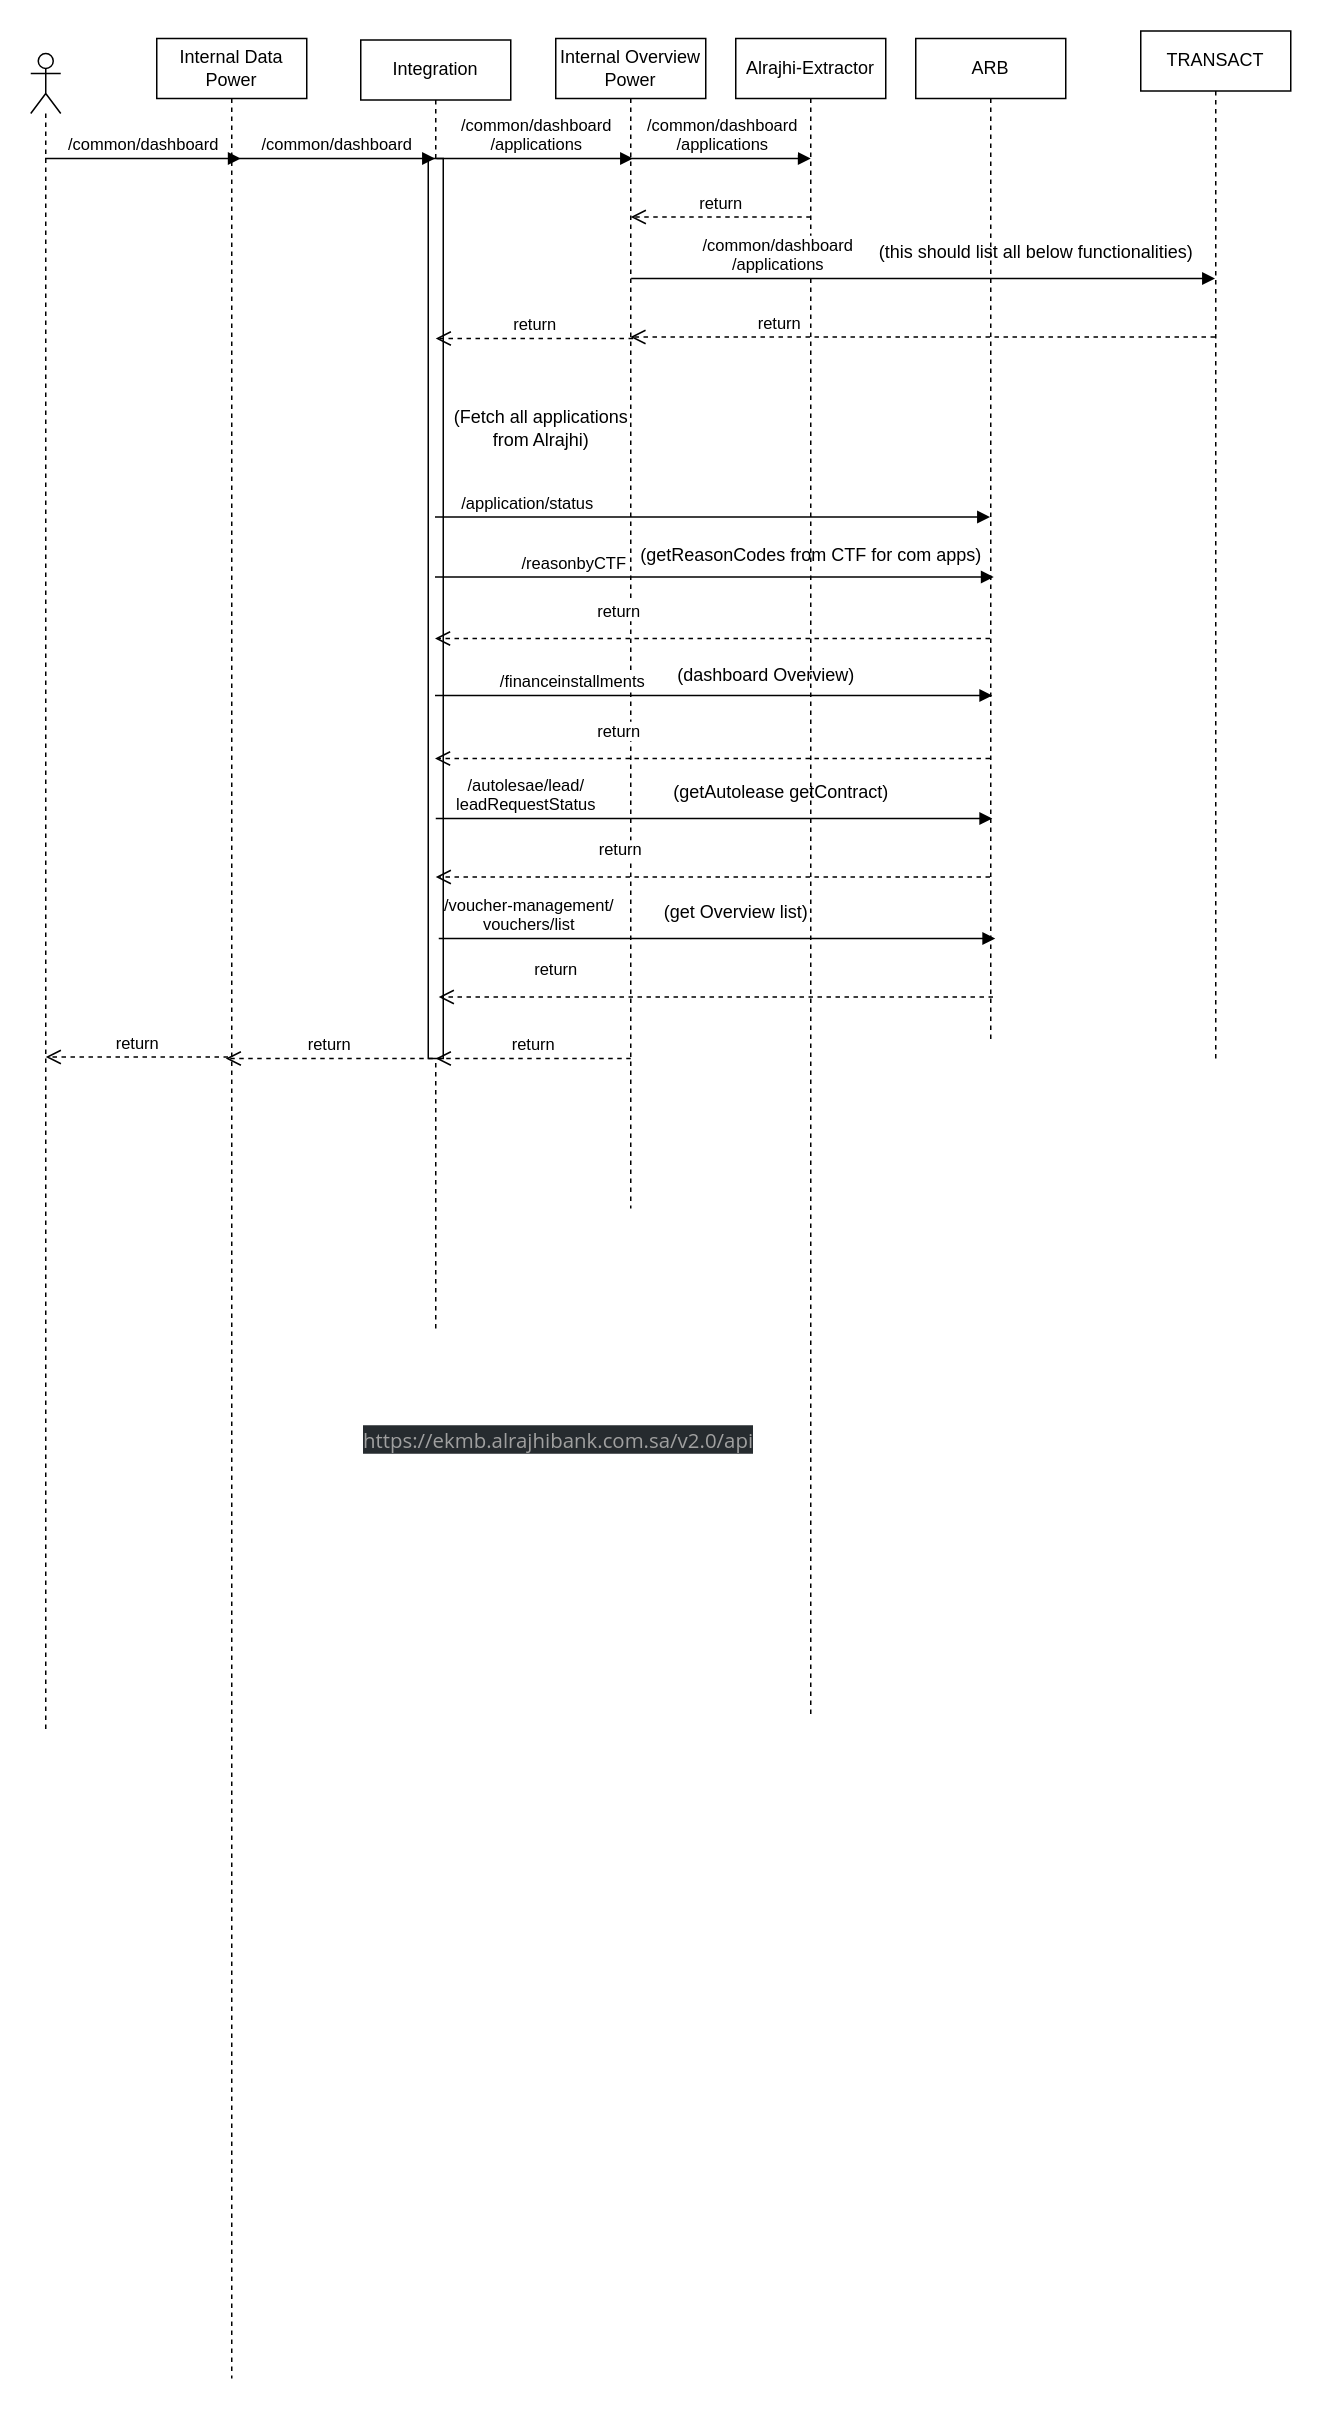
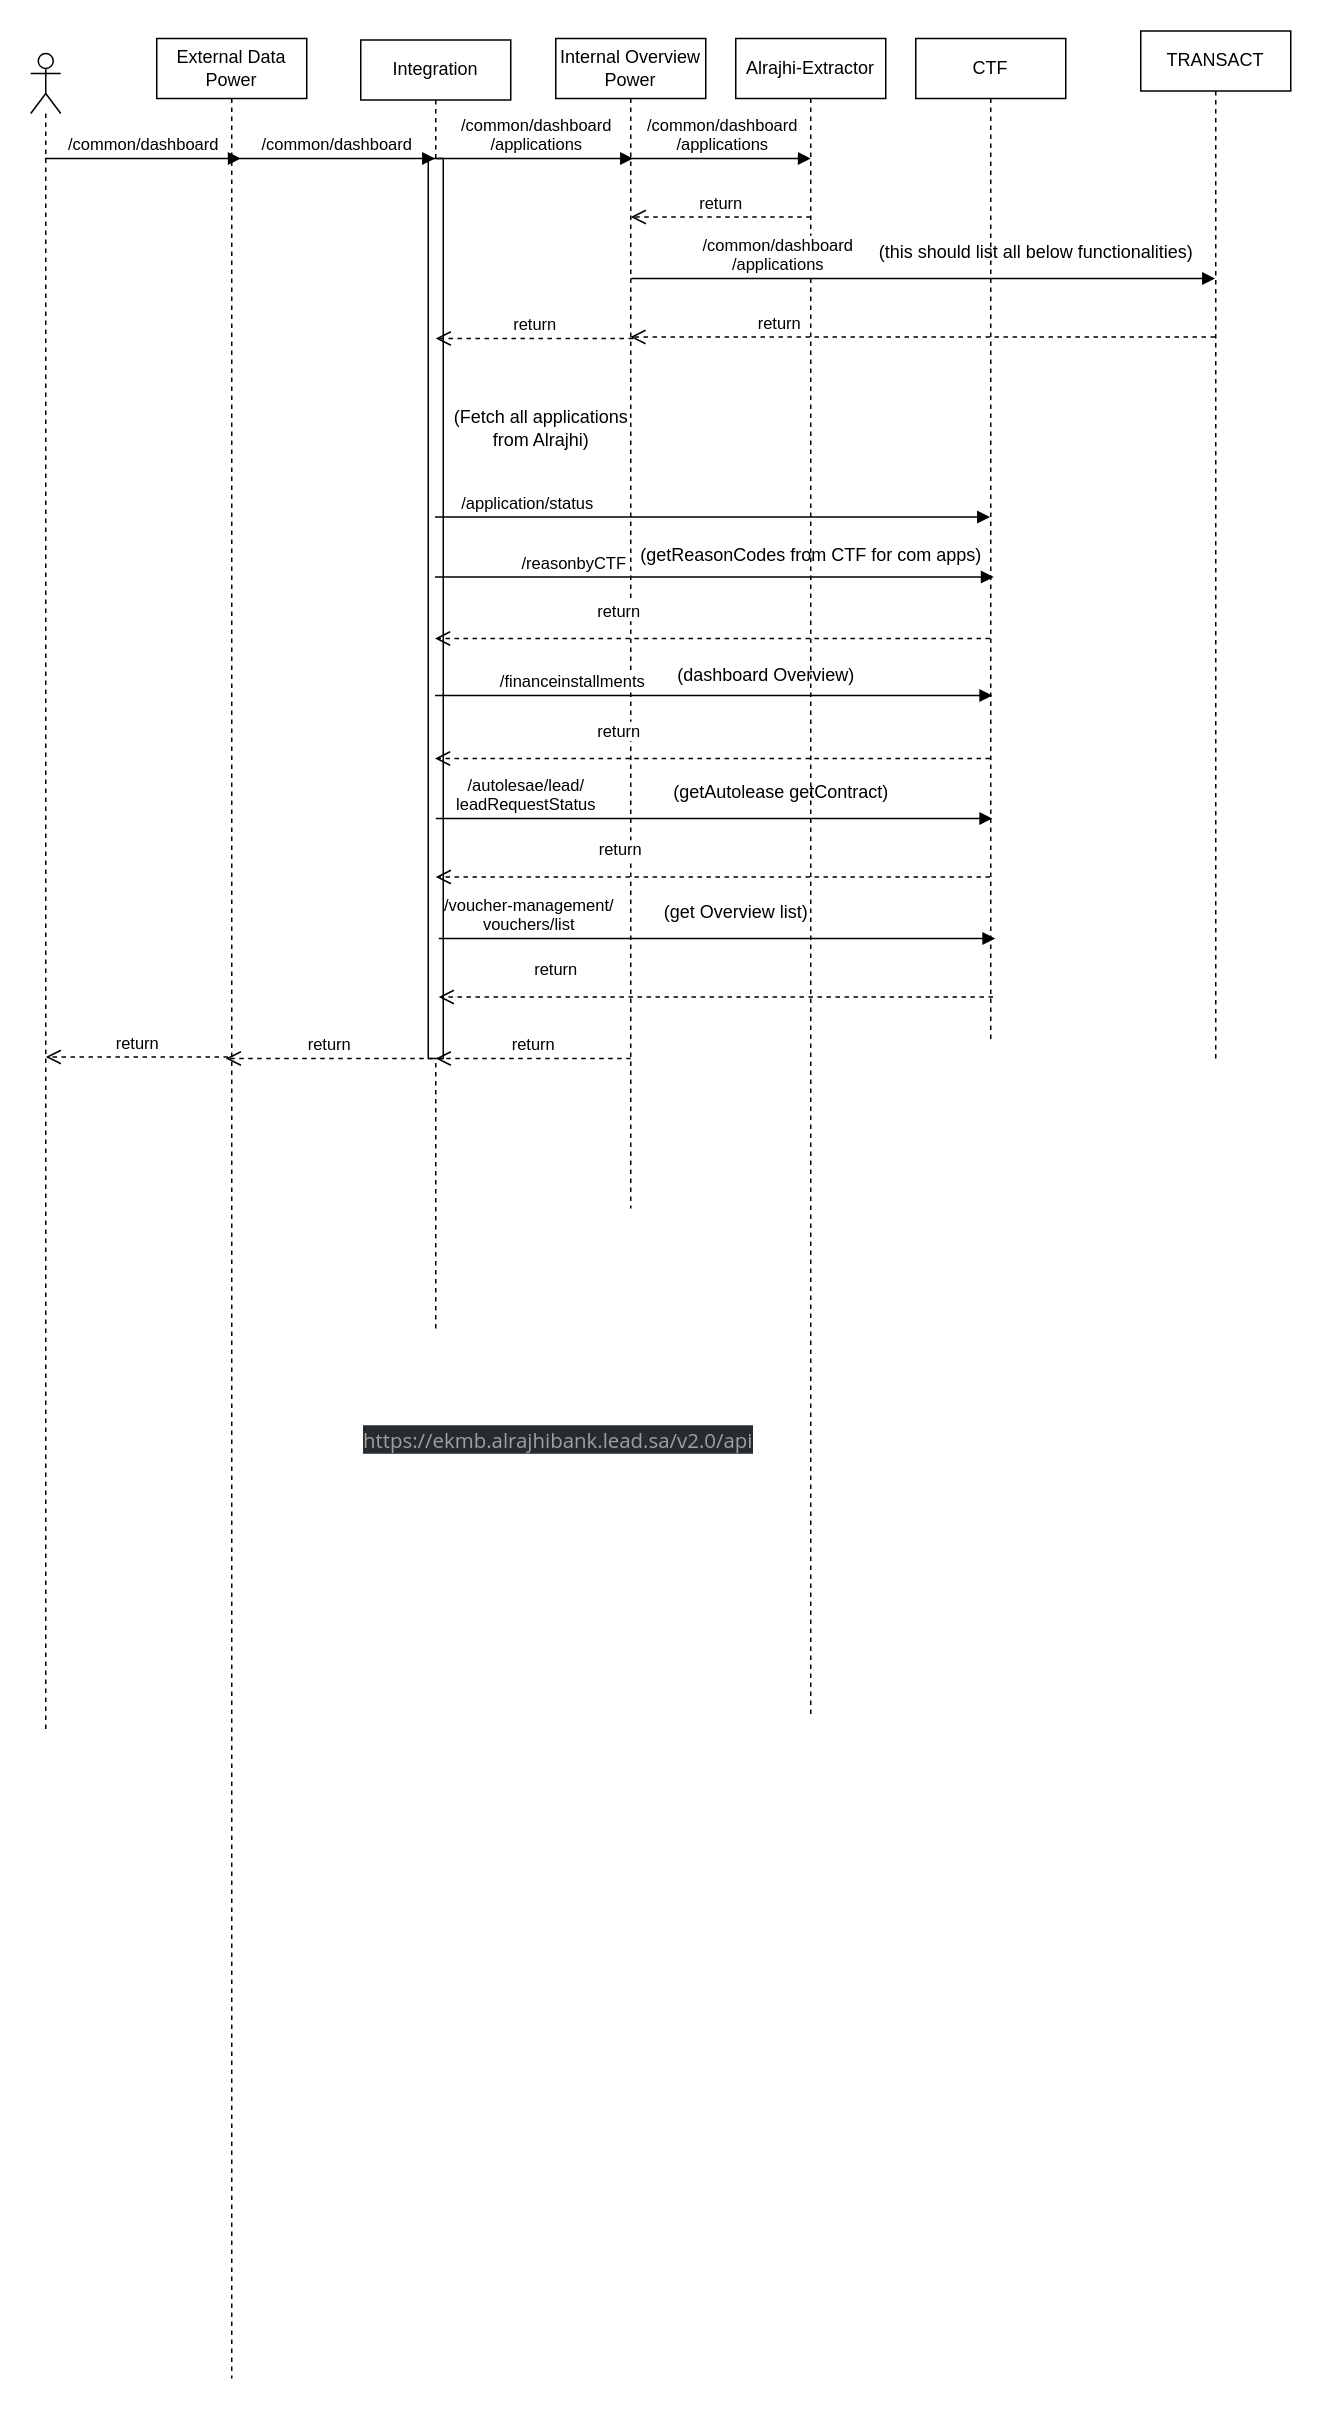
  <mxCell id="0" />
  <mxCell id="1" parent="0" />
  <mxCell id="2" value="" style="shape=umlLifeline;perimeter=lifelinePerimeter;whiteSpace=wrap;html=1;container=1;dropTarget=0;collapsible=0;recursiveResize=0;outlineConnect=0;portConstraint=eastwest;newEdgeStyle={&quot;curved&quot;:0,&quot;rounded&quot;:0};participant=umlActor;" parent="1" vertex="1"><mxGeometry x="20" y="35" width="20" height="1120" as="geometry" /></mxCell>
- <mxCell id="3" value="Internal Data Power" style="shape=umlLifeline;perimeter=lifelinePerimeter;whiteSpace=wrap;html=1;container=1;dropTarget=0;collapsible=0;recursiveResize=0;outlineConnect=0;portConstraint=eastwest;newEdgeStyle={&quot;curved&quot;:0,&quot;rounded&quot;:0};" parent="1" vertex="1"><mxGeometry x="104" y="25" width="100" height="1560" as="geometry" /></mxCell>
+ <mxCell id="3" value="External Data Power" style="shape=umlLifeline;perimeter=lifelinePerimeter;whiteSpace=wrap;html=1;container=1;dropTarget=0;collapsible=0;recursiveResize=0;outlineConnect=0;portConstraint=eastwest;newEdgeStyle={&quot;curved&quot;:0,&quot;rounded&quot;:0};" parent="1" vertex="1"><mxGeometry x="104" y="25" width="100" height="1560" as="geometry" /></mxCell>
  <mxCell id="4" value="/common/dashboard" style="html=1;verticalAlign=bottom;endArrow=block;curved=0;rounded=0;" parent="3" edge="1"><mxGeometry relative="1" as="geometry"><mxPoint x="-74.5" y="80" as="sourcePoint" /><mxPoint x="56" y="80" as="targetPoint" /></mxGeometry></mxCell>
  <mxCell id="5" value="Integration" style="shape=umlLifeline;perimeter=lifelinePerimeter;whiteSpace=wrap;html=1;container=1;dropTarget=0;collapsible=0;recursiveResize=0;outlineConnect=0;portConstraint=eastwest;newEdgeStyle={&quot;curved&quot;:0,&quot;rounded&quot;:0};" parent="1" vertex="1"><mxGeometry x="240" y="26" width="100" height="859" as="geometry" /></mxCell>
  <mxCell id="6" value="" style="html=1;points=[[0,0,0,0,5],[0,1,0,0,-5],[1,0,0,0,5],[1,1,0,0,-5]];perimeter=orthogonalPerimeter;outlineConnect=0;targetShapes=umlLifeline;portConstraint=eastwest;newEdgeStyle={&quot;curved&quot;:0,&quot;rounded&quot;:0};" parent="5" vertex="1"><mxGeometry x="45" y="79" width="10" height="600" as="geometry" /></mxCell>
  <mxCell id="7" value="return" style="html=1;verticalAlign=bottom;endArrow=open;dashed=1;endSize=8;curved=0;rounded=0;" parent="1" edge="1"><mxGeometry relative="1" as="geometry"><mxPoint x="30" y="704" as="targetPoint" /><mxPoint x="151.5" y="704" as="sourcePoint" /></mxGeometry></mxCell>
  <mxCell id="8" value="/common/dashboard" style="html=1;verticalAlign=bottom;endArrow=block;curved=0;rounded=0;" parent="1" target="5" edge="1"><mxGeometry relative="1" as="geometry"><mxPoint x="159" y="105" as="sourcePoint" /><mxPoint x="280" y="105" as="targetPoint" /></mxGeometry></mxCell>
  <mxCell id="9" value="return" style="html=1;verticalAlign=bottom;endArrow=open;dashed=1;endSize=8;curved=0;rounded=0;" parent="1" edge="1"><mxGeometry relative="1" as="geometry"><mxPoint x="150" y="705" as="targetPoint" /><mxPoint x="288" y="705" as="sourcePoint" /></mxGeometry></mxCell>
  <mxCell id="10" value="Internal Overview Power" style="shape=umlLifeline;perimeter=lifelinePerimeter;whiteSpace=wrap;html=1;container=1;dropTarget=0;collapsible=0;recursiveResize=0;outlineConnect=0;portConstraint=eastwest;newEdgeStyle={&quot;curved&quot;:0,&quot;rounded&quot;:0};" parent="1" vertex="1"><mxGeometry x="370" y="25" width="100" height="780" as="geometry" /></mxCell>
  <mxCell id="11" value="/common/dashboard&lt;div&gt;/applications&lt;/div&gt;" style="html=1;verticalAlign=bottom;endArrow=block;curved=0;rounded=0;" parent="1" edge="1"><mxGeometry relative="1" as="geometry"><mxPoint x="290.5" y="105" as="sourcePoint" /><mxPoint x="421.5" y="105" as="targetPoint" /></mxGeometry></mxCell>
  <mxCell id="12" value="return" style="html=1;verticalAlign=bottom;endArrow=open;dashed=1;endSize=8;curved=0;rounded=0;" parent="1" edge="1"><mxGeometry relative="1" as="geometry"><mxPoint x="290" y="225" as="targetPoint" /><mxPoint x="421.5" y="225" as="sourcePoint" /></mxGeometry></mxCell>
  <mxCell id="13" value="Alrajhi-Extractor" style="shape=umlLifeline;perimeter=lifelinePerimeter;whiteSpace=wrap;html=1;container=1;dropTarget=0;collapsible=0;recursiveResize=0;outlineConnect=0;portConstraint=eastwest;newEdgeStyle={&quot;curved&quot;:0,&quot;rounded&quot;:0};" parent="1" vertex="1"><mxGeometry x="490" y="25" width="100" height="1120" as="geometry" /></mxCell>
  <mxCell id="14" value="/common/dashboard&lt;div&gt;/applications&lt;/div&gt;" style="html=1;verticalAlign=bottom;endArrow=block;curved=0;rounded=0;" parent="1" edge="1"><mxGeometry relative="1" as="geometry"><mxPoint x="420.5" y="105" as="sourcePoint" /><mxPoint x="540" y="105" as="targetPoint" /></mxGeometry></mxCell>
  <mxCell id="15" value="return" style="html=1;verticalAlign=bottom;endArrow=open;dashed=1;endSize=8;curved=0;rounded=0;" parent="1" edge="1"><mxGeometry relative="1" as="geometry"><mxPoint x="420" y="144" as="targetPoint" /><mxPoint x="540" y="144" as="sourcePoint" /></mxGeometry></mxCell>
- <mxCell id="16" value="ARB" style="shape=umlLifeline;perimeter=lifelinePerimeter;whiteSpace=wrap;html=1;container=1;dropTarget=0;collapsible=0;recursiveResize=0;outlineConnect=0;portConstraint=eastwest;newEdgeStyle={&quot;curved&quot;:0,&quot;rounded&quot;:0};" parent="1" vertex="1"><mxGeometry x="610" y="25" width="100" height="670" as="geometry" /></mxCell>
+ <mxCell id="16" value="CTF" style="shape=umlLifeline;perimeter=lifelinePerimeter;whiteSpace=wrap;html=1;container=1;dropTarget=0;collapsible=0;recursiveResize=0;outlineConnect=0;portConstraint=eastwest;newEdgeStyle={&quot;curved&quot;:0,&quot;rounded&quot;:0};" parent="1" vertex="1"><mxGeometry x="610" y="25" width="100" height="670" as="geometry" /></mxCell>
  <mxCell id="17" value="/common/dashboard&lt;div&gt;/applications&lt;/div&gt;" style="html=1;verticalAlign=bottom;endArrow=block;curved=0;rounded=0;" parent="1" target="25" edge="1"><mxGeometry x="-0.496" relative="1" as="geometry"><mxPoint x="420.25" y="185" as="sourcePoint" /><mxPoint x="660.25" y="185" as="targetPoint" /><mxPoint as="offset" /></mxGeometry></mxCell>
  <mxCell id="18" value="return" style="html=1;verticalAlign=bottom;endArrow=open;dashed=1;endSize=8;curved=0;rounded=0;" parent="1" source="25" edge="1"><mxGeometry x="0.493" relative="1" as="geometry"><mxPoint x="419.75" y="224" as="targetPoint" /><mxPoint x="660.25" y="224" as="sourcePoint" /><mxPoint as="offset" /></mxGeometry></mxCell>
- <mxCell id="19" value="&lt;span style=&quot;color: rgb(160, 160, 160); font-family: &amp;quot;Open Sans&amp;quot;, Helvetica, Arial, sans-serif; font-size: 13.6px; font-style: normal; font-variant-ligatures: normal; font-variant-caps: normal; font-weight: 500; letter-spacing: normal; orphans: 2; text-align: start; text-indent: 0px; text-transform: none; widows: 2; word-spacing: 0px; -webkit-text-stroke-width: 0px; white-space: normal; background-color: rgb(38, 43, 47); text-decoration-thickness: initial; text-decoration-style: initial; text-decoration-color: initial; display: inline !important; float: none;&quot;&gt;https://ekmb.alrajhibank.com.sa/v2.0/api&lt;/span&gt;" style="text;whiteSpace=wrap;html=1;" parent="1" vertex="1"><mxGeometry x="240" y="945" width="280" height="40" as="geometry" /></mxCell>
+ <mxCell id="19" value="&lt;span style=&quot;color: rgb(160, 160, 160); font-family: &amp;quot;Open Sans&amp;quot;, Helvetica, Arial, sans-serif; font-size: 13.6px; font-style: normal; font-variant-ligatures: normal; font-variant-caps: normal; font-weight: 500; letter-spacing: normal; orphans: 2; text-align: start; text-indent: 0px; text-transform: none; widows: 2; word-spacing: 0px; -webkit-text-stroke-width: 0px; white-space: normal; background-color: rgb(38, 43, 47); text-decoration-thickness: initial; text-decoration-style: initial; text-decoration-color: initial; display: inline !important; float: none;&quot;&gt;https://ekmb.alrajhibank.lead.sa/v2.0/api&lt;/span&gt;" style="text;whiteSpace=wrap;html=1;" parent="1" vertex="1"><mxGeometry x="240" y="945" width="280" height="40" as="geometry" /></mxCell>
  <mxCell id="20" value="/application/status" style="html=1;verticalAlign=bottom;endArrow=block;curved=0;rounded=0;" parent="1" edge="1"><mxGeometry x="-0.673" relative="1" as="geometry"><mxPoint x="289.5" y="344" as="sourcePoint" /><mxPoint x="659.5" y="344" as="targetPoint" /><mxPoint x="1" as="offset" /></mxGeometry></mxCell>
  <mxCell id="21" value="return" style="html=1;verticalAlign=bottom;endArrow=open;dashed=1;endSize=8;curved=0;rounded=0;" parent="1" target="5" edge="1"><mxGeometry x="0.338" y="-9" relative="1" as="geometry"><mxPoint x="421" y="505" as="targetPoint" /><mxPoint x="659.5" y="505" as="sourcePoint" /><mxPoint as="offset" /></mxGeometry></mxCell>
  <mxCell id="22" value="/reasonbyCTF" style="html=1;verticalAlign=bottom;endArrow=block;curved=0;rounded=0;" parent="1" source="5" edge="1"><mxGeometry x="-0.508" relative="1" as="geometry"><mxPoint x="423.5" y="384" as="sourcePoint" /><mxPoint x="662" y="384" as="targetPoint" /><mxPoint as="offset" /></mxGeometry></mxCell>
  <mxCell id="23" value="/financeinstallments" style="html=1;verticalAlign=bottom;endArrow=block;curved=0;rounded=0;" parent="1" source="5" edge="1"><mxGeometry x="-0.508" relative="1" as="geometry"><mxPoint x="422.5" y="463" as="sourcePoint" /><mxPoint x="661" y="463" as="targetPoint" /><mxPoint as="offset" /></mxGeometry></mxCell>
  <mxCell id="24" value="return" style="html=1;verticalAlign=bottom;endArrow=open;dashed=1;endSize=8;curved=0;rounded=0;" parent="1" target="5" edge="1"><mxGeometry x="0.338" y="-9" relative="1" as="geometry"><mxPoint x="421" y="425" as="targetPoint" /><mxPoint x="659.5" y="425" as="sourcePoint" /><mxPoint as="offset" /></mxGeometry></mxCell>
  <mxCell id="25" value="TRANSACT" style="shape=umlLifeline;perimeter=lifelinePerimeter;whiteSpace=wrap;html=1;container=1;dropTarget=0;collapsible=0;recursiveResize=0;outlineConnect=0;portConstraint=eastwest;newEdgeStyle={&quot;curved&quot;:0,&quot;rounded&quot;:0};" parent="1" vertex="1"><mxGeometry x="760" y="20" width="100" height="685" as="geometry" /></mxCell>
  <mxCell id="26" value="return" style="html=1;verticalAlign=bottom;endArrow=open;dashed=1;endSize=8;curved=0;rounded=0;" parent="1" edge="1"><mxGeometry x="0.338" y="-9" relative="1" as="geometry"><mxPoint x="290" y="584" as="targetPoint" /><mxPoint x="659.5" y="584" as="sourcePoint" /><mxPoint as="offset" /></mxGeometry></mxCell>
  <mxCell id="27" value="/autolesae/lead/&lt;div&gt;leadRequestStatus&lt;/div&gt;" style="html=1;verticalAlign=bottom;endArrow=block;curved=0;rounded=0;" parent="1" edge="1"><mxGeometry x="-0.676" relative="1" as="geometry"><mxPoint x="290" y="545" as="sourcePoint" /><mxPoint x="661" y="545" as="targetPoint" /><mxPoint as="offset" /></mxGeometry></mxCell>
  <mxCell id="28" value="return" style="html=1;verticalAlign=bottom;endArrow=open;dashed=1;endSize=8;curved=0;rounded=0;" parent="1" edge="1"><mxGeometry x="0.578" y="-9" relative="1" as="geometry"><mxPoint x="292" y="664" as="targetPoint" /><mxPoint x="661.5" y="664" as="sourcePoint" /><mxPoint as="offset" /></mxGeometry></mxCell>
  <mxCell id="29" value="/voucher-management/&lt;div&gt;vouchers/list&lt;/div&gt;" style="html=1;verticalAlign=bottom;endArrow=block;curved=0;rounded=0;" parent="1" edge="1"><mxGeometry x="-0.676" relative="1" as="geometry"><mxPoint x="292" y="625" as="sourcePoint" /><mxPoint x="663" y="625" as="targetPoint" /><mxPoint as="offset" /></mxGeometry></mxCell>
  <mxCell id="30" value="return" style="html=1;verticalAlign=bottom;endArrow=open;dashed=1;endSize=8;curved=0;rounded=0;" parent="1" edge="1"><mxGeometry relative="1" as="geometry"><mxPoint x="290" y="705" as="targetPoint" /><mxPoint x="420" y="705" as="sourcePoint" /></mxGeometry></mxCell>
  <mxCell id="31" value="(Fetch all applications&lt;div&gt;from Alrajhi)&lt;/div&gt;" style="text;html=1;align=center;verticalAlign=middle;resizable=0;points=[];autosize=1;strokeColor=none;fillColor=none;" parent="1" vertex="1"><mxGeometry x="290" y="265" width="140" height="40" as="geometry" /></mxCell>
  <mxCell id="32" value="(getReasonCodes from CTF for com apps)" style="text;html=1;align=center;verticalAlign=middle;resizable=0;points=[];autosize=1;strokeColor=none;fillColor=none;" parent="1" vertex="1"><mxGeometry x="420" y="355" width="240" height="30" as="geometry" /></mxCell>
  <mxCell id="33" value="(dashboard Overview)" style="text;html=1;align=center;verticalAlign=middle;resizable=0;points=[];autosize=1;strokeColor=none;fillColor=none;" parent="1" vertex="1"><mxGeometry x="435" y="435" width="150" height="30" as="geometry" /></mxCell>
  <mxCell id="34" value="(getAutolease getContract)" style="text;html=1;align=center;verticalAlign=middle;resizable=0;points=[];autosize=1;strokeColor=none;fillColor=none;" parent="1" vertex="1"><mxGeometry x="435" y="513" width="170" height="30" as="geometry" /></mxCell>
  <mxCell id="35" value="(get Overview list)" style="text;html=1;align=center;verticalAlign=middle;resizable=0;points=[];autosize=1;strokeColor=none;fillColor=none;" parent="1" vertex="1"><mxGeometry x="430" y="593" width="120" height="30" as="geometry" /></mxCell>
  <mxCell id="36" value="(this should list all below functionalities)" style="text;html=1;align=center;verticalAlign=middle;resizable=0;points=[];autosize=1;strokeColor=none;fillColor=none;" parent="1" vertex="1"><mxGeometry x="560" y="153" width="260" height="30" as="geometry" /></mxCell>
